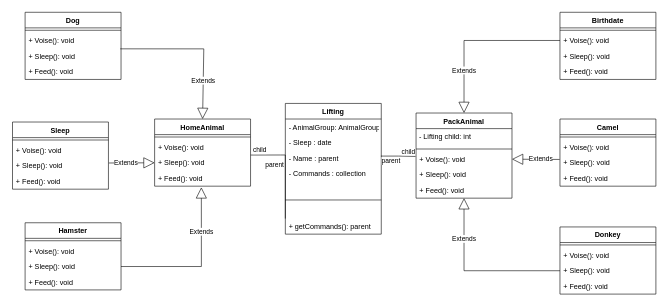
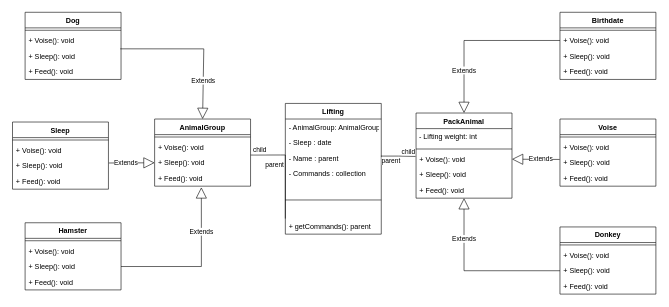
  <mxCell id="0" />
  <mxCell id="1" parent="0" />
  <mxCell id="2" value="Lifting" style="swimlane;fontStyle=1;align=center;verticalAlign=top;childLayout=stackLayout;horizontal=1;startSize=26;horizontalStack=0;resizeParent=1;resizeParentMax=0;resizeLast=0;collapsible=1;marginBottom=0;" parent="1" vertex="1"><mxGeometry x="475" y="172" width="160" height="218" as="geometry" /></mxCell>
  <mxCell id="3" value="- AnimalGroup: AnimalGroup" style="text;strokeColor=none;fillColor=none;align=left;verticalAlign=top;spacingLeft=4;spacingRight=4;overflow=hidden;rotatable=0;points=[[0,0.5],[1,0.5]];portConstraint=eastwest;" parent="2" vertex="1"><mxGeometry y="26" width="160" height="26" as="geometry" /></mxCell>
  <mxCell id="4" value="- Sleep : date" style="text;strokeColor=none;fillColor=none;align=left;verticalAlign=top;spacingLeft=4;spacingRight=4;overflow=hidden;rotatable=0;points=[[0,0.5],[1,0.5]];portConstraint=eastwest;" parent="2" vertex="1"><mxGeometry y="52" width="160" height="26" as="geometry" /></mxCell>
  <mxCell id="5" value="- Name : parent" style="text;strokeColor=none;fillColor=none;align=left;verticalAlign=top;spacingLeft=4;spacingRight=4;overflow=hidden;rotatable=0;points=[[0,0.5],[1,0.5]];portConstraint=eastwest;" vertex="1" parent="2"><mxGeometry y="78" width="160" height="26" as="geometry" /></mxCell>
  <mxCell id="6" value="- Commands : collection" style="text;strokeColor=none;fillColor=none;align=left;verticalAlign=top;spacingLeft=4;spacingRight=4;overflow=hidden;rotatable=0;points=[[0,0.5],[1,0.5]];portConstraint=eastwest;" vertex="1" parent="2"><mxGeometry y="104" width="160" height="26" as="geometry" /></mxCell>
  <mxCell id="7" value="" style="line;strokeWidth=1;fillColor=none;align=left;verticalAlign=middle;spacingTop=-1;spacingLeft=3;spacingRight=3;rotatable=0;labelPosition=right;points=[];portConstraint=eastwest;" parent="2" vertex="1"><mxGeometry y="130" width="160" height="62" as="geometry" /></mxCell>
  <mxCell id="8" value="+ getCommands(): parent" style="text;strokeColor=none;fillColor=none;align=left;verticalAlign=top;spacingLeft=4;spacingRight=4;overflow=hidden;rotatable=0;points=[[0,0.5],[1,0.5]];portConstraint=eastwest;" parent="2" vertex="1"><mxGeometry y="192" width="160" height="26" as="geometry" /></mxCell>
  <mxCell id="9" value="PackAnimal" style="swimlane;fontStyle=1;align=center;verticalAlign=top;childLayout=stackLayout;horizontal=1;startSize=26;horizontalStack=0;resizeParent=1;resizeParentMax=0;resizeLast=0;collapsible=1;marginBottom=0;" parent="1" vertex="1"><mxGeometry x="693" y="188" width="160" height="142" as="geometry" /></mxCell>
- <mxCell id="10" value="&amp;nbsp;- Lifting child: int" style="text;whiteSpace=wrap;html=1;" parent="9" vertex="1"><mxGeometry y="26" width="160" height="30" as="geometry" /></mxCell>
+ <mxCell id="10" value="&amp;nbsp;- Lifting weight: int" style="text;whiteSpace=wrap;html=1;" parent="9" vertex="1"><mxGeometry y="26" width="160" height="30" as="geometry" /></mxCell>
  <mxCell id="11" value="" style="line;strokeWidth=1;fillColor=none;align=left;verticalAlign=middle;spacingTop=-1;spacingLeft=3;spacingRight=3;rotatable=0;labelPosition=right;points=[];portConstraint=eastwest;" parent="9" vertex="1"><mxGeometry y="56" width="160" height="8" as="geometry" /></mxCell>
  <mxCell id="12" value="+ Voise(): void" style="text;strokeColor=none;fillColor=none;align=left;verticalAlign=top;spacingLeft=4;spacingRight=4;overflow=hidden;rotatable=0;points=[[0,0.5],[1,0.5]];portConstraint=eastwest;" parent="9" vertex="1"><mxGeometry y="64" width="160" height="26" as="geometry" /></mxCell>
  <mxCell id="13" value="+ Sleep(): void" style="text;strokeColor=none;fillColor=none;align=left;verticalAlign=top;spacingLeft=4;spacingRight=4;overflow=hidden;rotatable=0;points=[[0,0.5],[1,0.5]];portConstraint=eastwest;" parent="9" vertex="1"><mxGeometry y="90" width="160" height="26" as="geometry" /></mxCell>
  <mxCell id="14" value="+ Feed(): void" style="text;strokeColor=none;fillColor=none;align=left;verticalAlign=top;spacingLeft=4;spacingRight=4;overflow=hidden;rotatable=0;points=[[0,0.5],[1,0.5]];portConstraint=eastwest;" parent="9" vertex="1"><mxGeometry y="116" width="160" height="26" as="geometry" /></mxCell>
  <mxCell id="15" value="Extends" style="endArrow=block;endSize=16;endFill=0;html=1;rounded=0;entryX=0.5;entryY=0;entryDx=0;entryDy=0;exitX=0.992;exitY=1.036;exitDx=0;exitDy=0;exitPerimeter=0;" parent="1" source="49" target="39" edge="1"><mxGeometry x="0.498" width="160" relative="1" as="geometry"><mxPoint x="391" y="20" as="sourcePoint" /><mxPoint x="531" y="59" as="targetPoint" /><Array as="points"><mxPoint x="339" y="81" /></Array><mxPoint as="offset" /></mxGeometry></mxCell>
  <mxCell id="16" value="Extends" style="endArrow=block;endSize=16;endFill=0;html=1;rounded=0;entryX=0;entryY=0.5;entryDx=0;entryDy=0;exitX=1.004;exitY=0.32;exitDx=0;exitDy=0;exitPerimeter=0;" parent="1" source="55" target="42" edge="1"><mxGeometry x="-0.257" width="160" relative="1" as="geometry"><mxPoint x="189" y="271" as="sourcePoint" /><mxPoint x="257" y="369.748" as="targetPoint" /><Array as="points" /><mxPoint as="offset" /></mxGeometry></mxCell>
  <mxCell id="17" value="Extends" style="endArrow=block;endSize=16;endFill=0;html=1;rounded=0;exitX=1;exitY=0.5;exitDx=0;exitDy=0;entryX=0.487;entryY=1.072;entryDx=0;entryDy=0;entryPerimeter=0;" parent="1" source="60" target="43" edge="1"><mxGeometry x="0.443" width="160" relative="1" as="geometry"><mxPoint x="370.28" y="416.36" as="sourcePoint" /><mxPoint x="370.44" y="363.092" as="targetPoint" /><Array as="points"><mxPoint x="335" y="444" /></Array><mxPoint as="offset" /></mxGeometry></mxCell>
  <mxCell id="18" value="Extends" style="endArrow=block;endSize=16;endFill=0;html=1;rounded=0;entryX=0.5;entryY=0;entryDx=0;entryDy=0;exitX=0;exitY=0.5;exitDx=0;exitDy=0;" parent="1" source="26" target="9" edge="1"><mxGeometry x="0.498" width="160" relative="1" as="geometry"><mxPoint x="961" y="28" as="sourcePoint" /><mxPoint x="941" y="198" as="targetPoint" /><Array as="points"><mxPoint x="773" y="67" /></Array><mxPoint as="offset" /></mxGeometry></mxCell>
  <mxCell id="19" value="Extends" style="endArrow=block;endSize=16;endFill=0;html=1;rounded=0;exitX=-0.003;exitY=0.285;exitDx=0;exitDy=0;exitPerimeter=0;entryX=1;entryY=0.5;entryDx=0;entryDy=0;" parent="1" source="32" target="12" edge="1"><mxGeometry x="-0.2" width="160" relative="1" as="geometry"><mxPoint x="1001" y="258" as="sourcePoint" /><mxPoint x="921" y="260" as="targetPoint" /><Array as="points" /><mxPoint as="offset" /></mxGeometry></mxCell>
  <mxCell id="20" value="Extends" style="endArrow=block;endSize=16;endFill=0;html=1;rounded=0;exitX=0;exitY=0.5;exitDx=0;exitDy=0;entryX=0.5;entryY=1;entryDx=0;entryDy=0;" parent="1" source="37" target="9" edge="1"><mxGeometry x="0.515" width="160" relative="1" as="geometry"><mxPoint x="1020.68" y="477.46" as="sourcePoint" /><mxPoint x="841" y="348" as="targetPoint" /><Array as="points"><mxPoint x="773" y="451" /></Array><mxPoint as="offset" /></mxGeometry></mxCell>
  <mxCell id="21" value="" style="endArrow=none;html=1;edgeStyle=orthogonalEdgeStyle;rounded=0;exitX=0.996;exitY=0.377;exitDx=0;exitDy=0;exitPerimeter=0;entryX=-0.006;entryY=0.325;entryDx=0;entryDy=0;entryPerimeter=0;" parent="1" source="5" target="12" edge="1"><mxGeometry relative="1" as="geometry"><mxPoint x="477" y="318" as="sourcePoint" /><mxPoint x="737" y="260" as="targetPoint" /></mxGeometry></mxCell>
  <mxCell id="22" value="parent" style="edgeLabel;resizable=0;html=1;align=left;verticalAlign=bottom;" parent="21" connectable="0" vertex="1"><mxGeometry x="-1" relative="1" as="geometry"><mxPoint y="16" as="offset" /></mxGeometry></mxCell>
  <mxCell id="23" value="child" style="edgeLabel;resizable=0;html=1;align=right;verticalAlign=bottom;" parent="21" connectable="0" vertex="1"><mxGeometry x="1" relative="1" as="geometry" /></mxCell>
  <mxCell id="24" value="Birthdate" style="swimlane;fontStyle=1;align=center;verticalAlign=top;childLayout=stackLayout;horizontal=1;startSize=26;horizontalStack=0;resizeParent=1;resizeParentMax=0;resizeLast=0;collapsible=1;marginBottom=0;" parent="1" vertex="1"><mxGeometry x="933" y="20" width="160" height="112" as="geometry" /></mxCell>
  <mxCell id="25" value="" style="line;strokeWidth=1;fillColor=none;align=left;verticalAlign=middle;spacingTop=-1;spacingLeft=3;spacingRight=3;rotatable=0;labelPosition=right;points=[];portConstraint=eastwest;" parent="24" vertex="1"><mxGeometry y="26" width="160" height="8" as="geometry" /></mxCell>
  <mxCell id="26" value="+ Voise(): void" style="text;strokeColor=none;fillColor=none;align=left;verticalAlign=top;spacingLeft=4;spacingRight=4;overflow=hidden;rotatable=0;points=[[0,0.5],[1,0.5]];portConstraint=eastwest;" parent="24" vertex="1"><mxGeometry y="34" width="160" height="26" as="geometry" /></mxCell>
  <mxCell id="27" value="+ Sleep(): void" style="text;strokeColor=none;fillColor=none;align=left;verticalAlign=top;spacingLeft=4;spacingRight=4;overflow=hidden;rotatable=0;points=[[0,0.5],[1,0.5]];portConstraint=eastwest;" parent="24" vertex="1"><mxGeometry y="60" width="160" height="26" as="geometry" /></mxCell>
  <mxCell id="28" value="+ Feed(): void" style="text;strokeColor=none;fillColor=none;align=left;verticalAlign=top;spacingLeft=4;spacingRight=4;overflow=hidden;rotatable=0;points=[[0,0.5],[1,0.5]];portConstraint=eastwest;" parent="24" vertex="1"><mxGeometry y="86" width="160" height="26" as="geometry" /></mxCell>
- <mxCell id="29" value="Camel" style="swimlane;fontStyle=1;align=center;verticalAlign=top;childLayout=stackLayout;horizontal=1;startSize=26;horizontalStack=0;resizeParent=1;resizeParentMax=0;resizeLast=0;collapsible=1;marginBottom=0;" parent="1" vertex="1"><mxGeometry x="933" y="198" width="160" height="112" as="geometry" /></mxCell>
+ <mxCell id="29" value="Voise" style="swimlane;fontStyle=1;align=center;verticalAlign=top;childLayout=stackLayout;horizontal=1;startSize=26;horizontalStack=0;resizeParent=1;resizeParentMax=0;resizeLast=0;collapsible=1;marginBottom=0;" parent="1" vertex="1"><mxGeometry x="933" y="198" width="160" height="112" as="geometry" /></mxCell>
  <mxCell id="30" value="" style="line;strokeWidth=1;fillColor=none;align=left;verticalAlign=middle;spacingTop=-1;spacingLeft=3;spacingRight=3;rotatable=0;labelPosition=right;points=[];portConstraint=eastwest;" parent="29" vertex="1"><mxGeometry y="26" width="160" height="8" as="geometry" /></mxCell>
  <mxCell id="31" value="+ Voise(): void" style="text;strokeColor=none;fillColor=none;align=left;verticalAlign=top;spacingLeft=4;spacingRight=4;overflow=hidden;rotatable=0;points=[[0,0.5],[1,0.5]];portConstraint=eastwest;" parent="29" vertex="1"><mxGeometry y="34" width="160" height="26" as="geometry" /></mxCell>
  <mxCell id="32" value="+ Sleep(): void" style="text;strokeColor=none;fillColor=none;align=left;verticalAlign=top;spacingLeft=4;spacingRight=4;overflow=hidden;rotatable=0;points=[[0,0.5],[1,0.5]];portConstraint=eastwest;" parent="29" vertex="1"><mxGeometry y="60" width="160" height="26" as="geometry" /></mxCell>
  <mxCell id="33" value="+ Feed(): void" style="text;strokeColor=none;fillColor=none;align=left;verticalAlign=top;spacingLeft=4;spacingRight=4;overflow=hidden;rotatable=0;points=[[0,0.5],[1,0.5]];portConstraint=eastwest;" parent="29" vertex="1"><mxGeometry y="86" width="160" height="26" as="geometry" /></mxCell>
  <mxCell id="34" value="Donkey" style="swimlane;fontStyle=1;align=center;verticalAlign=top;childLayout=stackLayout;horizontal=1;startSize=26;horizontalStack=0;resizeParent=1;resizeParentMax=0;resizeLast=0;collapsible=1;marginBottom=0;" parent="1" vertex="1"><mxGeometry x="933" y="378" width="160" height="112" as="geometry" /></mxCell>
  <mxCell id="35" value="" style="line;strokeWidth=1;fillColor=none;align=left;verticalAlign=middle;spacingTop=-1;spacingLeft=3;spacingRight=3;rotatable=0;labelPosition=right;points=[];portConstraint=eastwest;" parent="34" vertex="1"><mxGeometry y="26" width="160" height="8" as="geometry" /></mxCell>
  <mxCell id="36" value="+ Voise(): void" style="text;strokeColor=none;fillColor=none;align=left;verticalAlign=top;spacingLeft=4;spacingRight=4;overflow=hidden;rotatable=0;points=[[0,0.5],[1,0.5]];portConstraint=eastwest;" parent="34" vertex="1"><mxGeometry y="34" width="160" height="26" as="geometry" /></mxCell>
  <mxCell id="37" value="+ Sleep(): void" style="text;strokeColor=none;fillColor=none;align=left;verticalAlign=top;spacingLeft=4;spacingRight=4;overflow=hidden;rotatable=0;points=[[0,0.5],[1,0.5]];portConstraint=eastwest;" parent="34" vertex="1"><mxGeometry y="60" width="160" height="26" as="geometry" /></mxCell>
  <mxCell id="38" value="+ Feed(): void" style="text;strokeColor=none;fillColor=none;align=left;verticalAlign=top;spacingLeft=4;spacingRight=4;overflow=hidden;rotatable=0;points=[[0,0.5],[1,0.5]];portConstraint=eastwest;" parent="34" vertex="1"><mxGeometry y="86" width="160" height="26" as="geometry" /></mxCell>
- <mxCell id="39" value="HomeAnimal" style="swimlane;fontStyle=1;align=center;verticalAlign=top;childLayout=stackLayout;horizontal=1;startSize=26;horizontalStack=0;resizeParent=1;resizeParentMax=0;resizeLast=0;collapsible=1;marginBottom=0;" parent="1" vertex="1"><mxGeometry x="257" y="198" width="160" height="112" as="geometry" /></mxCell>
+ <mxCell id="39" value="AnimalGroup" style="swimlane;fontStyle=1;align=center;verticalAlign=top;childLayout=stackLayout;horizontal=1;startSize=26;horizontalStack=0;resizeParent=1;resizeParentMax=0;resizeLast=0;collapsible=1;marginBottom=0;" parent="1" vertex="1"><mxGeometry x="257" y="198" width="160" height="112" as="geometry" /></mxCell>
  <mxCell id="40" value="" style="line;strokeWidth=1;fillColor=none;align=left;verticalAlign=middle;spacingTop=-1;spacingLeft=3;spacingRight=3;rotatable=0;labelPosition=right;points=[];portConstraint=eastwest;" parent="39" vertex="1"><mxGeometry y="26" width="160" height="8" as="geometry" /></mxCell>
  <mxCell id="41" value="+ Voise(): void" style="text;strokeColor=none;fillColor=none;align=left;verticalAlign=top;spacingLeft=4;spacingRight=4;overflow=hidden;rotatable=0;points=[[0,0.5],[1,0.5]];portConstraint=eastwest;" parent="39" vertex="1"><mxGeometry y="34" width="160" height="26" as="geometry" /></mxCell>
  <mxCell id="42" value="+ Sleep(): void" style="text;strokeColor=none;fillColor=none;align=left;verticalAlign=top;spacingLeft=4;spacingRight=4;overflow=hidden;rotatable=0;points=[[0,0.5],[1,0.5]];portConstraint=eastwest;" parent="39" vertex="1"><mxGeometry y="60" width="160" height="26" as="geometry" /></mxCell>
  <mxCell id="43" value="+ Feed(): void" style="text;strokeColor=none;fillColor=none;align=left;verticalAlign=top;spacingLeft=4;spacingRight=4;overflow=hidden;rotatable=0;points=[[0,0.5],[1,0.5]];portConstraint=eastwest;" parent="39" vertex="1"><mxGeometry y="86" width="160" height="26" as="geometry" /></mxCell>
  <mxCell id="44" value="" style="endArrow=none;html=1;edgeStyle=orthogonalEdgeStyle;rounded=0;exitX=0;exitY=0;exitDx=0;exitDy=0;exitPerimeter=0;entryX=1.002;entryY=1.004;entryDx=0;entryDy=0;entryPerimeter=0;" parent="1" source="8" target="41" edge="1"><mxGeometry relative="1" as="geometry"><mxPoint x="477" y="258" as="sourcePoint" /><mxPoint x="418" y="258" as="targetPoint" /><Array as="points"><mxPoint x="467" y="258" /><mxPoint x="467" y="258" /></Array></mxGeometry></mxCell>
  <mxCell id="45" value="parent" style="edgeLabel;resizable=0;html=1;align=left;verticalAlign=bottom;" parent="44" connectable="0" vertex="1"><mxGeometry x="-1" relative="1" as="geometry"><mxPoint x="-35" y="-82" as="offset" /></mxGeometry></mxCell>
  <mxCell id="46" value="child" style="edgeLabel;resizable=0;html=1;align=right;verticalAlign=bottom;" parent="44" connectable="0" vertex="1"><mxGeometry x="1" relative="1" as="geometry"><mxPoint x="27" as="offset" /></mxGeometry></mxCell>
  <mxCell id="47" value="Dog" style="swimlane;fontStyle=1;align=center;verticalAlign=top;childLayout=stackLayout;horizontal=1;startSize=26;horizontalStack=0;resizeParent=1;resizeParentMax=0;resizeLast=0;collapsible=1;marginBottom=0;" parent="1" vertex="1"><mxGeometry x="41" y="20" width="160" height="112" as="geometry" /></mxCell>
  <mxCell id="48" value="" style="line;strokeWidth=1;fillColor=none;align=left;verticalAlign=middle;spacingTop=-1;spacingLeft=3;spacingRight=3;rotatable=0;labelPosition=right;points=[];portConstraint=eastwest;" parent="47" vertex="1"><mxGeometry y="26" width="160" height="8" as="geometry" /></mxCell>
  <mxCell id="49" value="+ Voise(): void" style="text;strokeColor=none;fillColor=none;align=left;verticalAlign=top;spacingLeft=4;spacingRight=4;overflow=hidden;rotatable=0;points=[[0,0.5],[1,0.5]];portConstraint=eastwest;" parent="47" vertex="1"><mxGeometry y="34" width="160" height="26" as="geometry" /></mxCell>
  <mxCell id="50" value="+ Sleep(): void" style="text;strokeColor=none;fillColor=none;align=left;verticalAlign=top;spacingLeft=4;spacingRight=4;overflow=hidden;rotatable=0;points=[[0,0.5],[1,0.5]];portConstraint=eastwest;" parent="47" vertex="1"><mxGeometry y="60" width="160" height="26" as="geometry" /></mxCell>
  <mxCell id="51" value="+ Feed(): void" style="text;strokeColor=none;fillColor=none;align=left;verticalAlign=top;spacingLeft=4;spacingRight=4;overflow=hidden;rotatable=0;points=[[0,0.5],[1,0.5]];portConstraint=eastwest;" parent="47" vertex="1"><mxGeometry y="86" width="160" height="26" as="geometry" /></mxCell>
  <mxCell id="52" value="Sleep" style="swimlane;fontStyle=1;align=center;verticalAlign=top;childLayout=stackLayout;horizontal=1;startSize=26;horizontalStack=0;resizeParent=1;resizeParentMax=0;resizeLast=0;collapsible=1;marginBottom=0;" parent="1" vertex="1"><mxGeometry x="20" y="203" width="160" height="112" as="geometry" /></mxCell>
  <mxCell id="53" value="" style="line;strokeWidth=1;fillColor=none;align=left;verticalAlign=middle;spacingTop=-1;spacingLeft=3;spacingRight=3;rotatable=0;labelPosition=right;points=[];portConstraint=eastwest;" parent="52" vertex="1"><mxGeometry y="26" width="160" height="8" as="geometry" /></mxCell>
  <mxCell id="54" value="+ Voise(): void" style="text;strokeColor=none;fillColor=none;align=left;verticalAlign=top;spacingLeft=4;spacingRight=4;overflow=hidden;rotatable=0;points=[[0,0.5],[1,0.5]];portConstraint=eastwest;" parent="52" vertex="1"><mxGeometry y="34" width="160" height="26" as="geometry" /></mxCell>
  <mxCell id="55" value="+ Sleep(): void" style="text;strokeColor=none;fillColor=none;align=left;verticalAlign=top;spacingLeft=4;spacingRight=4;overflow=hidden;rotatable=0;points=[[0,0.5],[1,0.5]];portConstraint=eastwest;" parent="52" vertex="1"><mxGeometry y="60" width="160" height="26" as="geometry" /></mxCell>
  <mxCell id="56" value="+ Feed(): void" style="text;strokeColor=none;fillColor=none;align=left;verticalAlign=top;spacingLeft=4;spacingRight=4;overflow=hidden;rotatable=0;points=[[0,0.5],[1,0.5]];portConstraint=eastwest;" parent="52" vertex="1"><mxGeometry y="86" width="160" height="26" as="geometry" /></mxCell>
  <mxCell id="57" value="Hamster" style="swimlane;fontStyle=1;align=center;verticalAlign=top;childLayout=stackLayout;horizontal=1;startSize=26;horizontalStack=0;resizeParent=1;resizeParentMax=0;resizeLast=0;collapsible=1;marginBottom=0;" parent="1" vertex="1"><mxGeometry x="41" y="371" width="160" height="112" as="geometry" /></mxCell>
  <mxCell id="58" value="" style="line;strokeWidth=1;fillColor=none;align=left;verticalAlign=middle;spacingTop=-1;spacingLeft=3;spacingRight=3;rotatable=0;labelPosition=right;points=[];portConstraint=eastwest;" parent="57" vertex="1"><mxGeometry y="26" width="160" height="8" as="geometry" /></mxCell>
  <mxCell id="59" value="+ Voise(): void" style="text;strokeColor=none;fillColor=none;align=left;verticalAlign=top;spacingLeft=4;spacingRight=4;overflow=hidden;rotatable=0;points=[[0,0.5],[1,0.5]];portConstraint=eastwest;" parent="57" vertex="1"><mxGeometry y="34" width="160" height="26" as="geometry" /></mxCell>
  <mxCell id="60" value="+ Sleep(): void" style="text;strokeColor=none;fillColor=none;align=left;verticalAlign=top;spacingLeft=4;spacingRight=4;overflow=hidden;rotatable=0;points=[[0,0.5],[1,0.5]];portConstraint=eastwest;" parent="57" vertex="1"><mxGeometry y="60" width="160" height="26" as="geometry" /></mxCell>
  <mxCell id="61" value="+ Feed(): void" style="text;strokeColor=none;fillColor=none;align=left;verticalAlign=top;spacingLeft=4;spacingRight=4;overflow=hidden;rotatable=0;points=[[0,0.5],[1,0.5]];portConstraint=eastwest;" parent="57" vertex="1"><mxGeometry y="86" width="160" height="26" as="geometry" /></mxCell>
